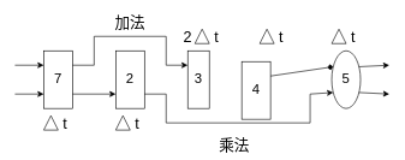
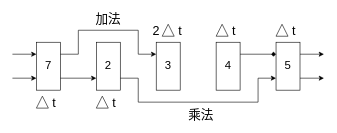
  <mxCell id="0" />
  <mxCell id="1" parent="0" />
  <mxCell id="2" value="7" style="rounded=0;whiteSpace=wrap;html=1;fontSize=19;" vertex="1" parent="1"><mxGeometry x="60" y="70" width="40" height="80" as="geometry" /></mxCell>
  <mxCell id="3" value="2" style="rounded=0;whiteSpace=wrap;html=1;fontSize=19;" vertex="1" parent="1"><mxGeometry x="160" y="70" width="40" height="80" as="geometry" /></mxCell>
- <mxCell id="4" value="3" style="rounded=0;whiteSpace=wrap;html=1;fontSize=19;" vertex="1" parent="1"><mxGeometry x="260" y="70" width="30" height="80" as="geometry" /></mxCell>
- <mxCell id="5" value="4" style="rounded=0;whiteSpace=wrap;html=1;fontSize=19;" vertex="1" parent="1"><mxGeometry x="335" y="85" width="40" height="80" as="geometry" /></mxCell>
- <mxCell id="6" value="5" style="ellipse;whiteSpace=wrap;html=1;fontSize=19;" vertex="1" parent="1"><mxGeometry x="460" y="70" width="40" height="80" as="geometry" /></mxCell>
+ <mxCell id="4" value="3" style="rounded=0;whiteSpace=wrap;html=1;fontSize=19;" vertex="1" parent="1"><mxGeometry x="260" y="70" width="40" height="80" as="geometry" /></mxCell>
+ <mxCell id="5" value="4" style="rounded=0;whiteSpace=wrap;html=1;fontSize=19;" vertex="1" parent="1"><mxGeometry x="360" y="70" width="40" height="80" as="geometry" /></mxCell>
+ <mxCell id="6" value="5" style="rounded=0;whiteSpace=wrap;html=1;fontSize=19;" vertex="1" parent="1"><mxGeometry x="460" y="70" width="40" height="80" as="geometry" /></mxCell>
  <mxCell id="7" value="" style="endArrow=classic;html=1;fontSize=19;entryX=0;entryY=0.25;entryDx=0;entryDy=0;" edge="1" parent="1" target="2"><mxGeometry width="50" height="50" relative="1" as="geometry"><mxPoint x="20" y="90" as="sourcePoint" /><mxPoint x="-10" y="70" as="targetPoint" /></mxGeometry></mxCell>
  <mxCell id="8" value="" style="endArrow=classic;html=1;fontSize=19;entryX=0;entryY=0.75;entryDx=0;entryDy=0;" edge="1" parent="1" target="2"><mxGeometry width="50" height="50" relative="1" as="geometry"><mxPoint x="20" y="130" as="sourcePoint" /><mxPoint x="50" y="190" as="targetPoint" /></mxGeometry></mxCell>
  <mxCell id="9" value="" style="endArrow=none;html=1;fontSize=19;exitX=1;exitY=0.25;exitDx=0;exitDy=0;" edge="1" parent="1" source="2"><mxGeometry width="50" height="50" relative="1" as="geometry"><mxPoint x="100" y="260" as="sourcePoint" /><mxPoint x="130" y="90" as="targetPoint" /></mxGeometry></mxCell>
  <mxCell id="10" value="" style="endArrow=none;html=1;fontSize=19;" edge="1" parent="1"><mxGeometry width="50" height="50" relative="1" as="geometry"><mxPoint x="130" y="90" as="sourcePoint" /><mxPoint x="130" y="50" as="targetPoint" /></mxGeometry></mxCell>
  <mxCell id="11" value="" style="endArrow=none;html=1;fontSize=19;" edge="1" parent="1"><mxGeometry width="50" height="50" relative="1" as="geometry"><mxPoint x="130" y="50" as="sourcePoint" /><mxPoint x="230" y="50" as="targetPoint" /></mxGeometry></mxCell>
  <mxCell id="12" value="" style="endArrow=none;html=1;fontSize=19;" edge="1" parent="1"><mxGeometry width="50" height="50" relative="1" as="geometry"><mxPoint x="230" y="90" as="sourcePoint" /><mxPoint x="230" y="50" as="targetPoint" /></mxGeometry></mxCell>
  <mxCell id="13" value="" style="endArrow=classic;html=1;fontSize=19;entryX=0;entryY=0.25;entryDx=0;entryDy=0;" edge="1" parent="1" target="4"><mxGeometry width="50" height="50" relative="1" as="geometry"><mxPoint x="230" y="90" as="sourcePoint" /><mxPoint x="250" y="180" as="targetPoint" /></mxGeometry></mxCell>
  <mxCell id="14" value="" style="endArrow=classic;html=1;fontSize=19;entryX=0;entryY=0.75;entryDx=0;entryDy=0;exitX=1;exitY=0.75;exitDx=0;exitDy=0;" edge="1" parent="1" source="2" target="3"><mxGeometry width="50" height="50" relative="1" as="geometry"><mxPoint x="100" y="240" as="sourcePoint" /><mxPoint x="150" y="190" as="targetPoint" /></mxGeometry></mxCell>
  <mxCell id="15" value="" style="endArrow=none;html=1;fontSize=19;exitX=1;exitY=0.75;exitDx=0;exitDy=0;" edge="1" parent="1" source="3"><mxGeometry width="50" height="50" relative="1" as="geometry"><mxPoint x="200" y="220" as="sourcePoint" /><mxPoint x="230" y="130" as="targetPoint" /></mxGeometry></mxCell>
  <mxCell id="16" value="" style="endArrow=none;html=1;fontSize=19;" edge="1" parent="1"><mxGeometry width="50" height="50" relative="1" as="geometry"><mxPoint x="230" y="170" as="sourcePoint" /><mxPoint x="230" y="130" as="targetPoint" /></mxGeometry></mxCell>
  <mxCell id="17" value="" style="endArrow=none;html=1;fontSize=19;" edge="1" parent="1"><mxGeometry width="50" height="50" relative="1" as="geometry"><mxPoint x="230" y="170" as="sourcePoint" /><mxPoint x="430" y="170" as="targetPoint" /></mxGeometry></mxCell>
  <mxCell id="18" value="" style="endArrow=none;html=1;fontSize=19;" edge="1" parent="1"><mxGeometry width="50" height="50" relative="1" as="geometry"><mxPoint x="430" y="170" as="sourcePoint" /><mxPoint x="430" y="130" as="targetPoint" /></mxGeometry></mxCell>
  <mxCell id="19" value="" style="endArrow=classic;html=1;fontSize=19;entryX=0;entryY=0.75;entryDx=0;entryDy=0;" edge="1" parent="1" target="6"><mxGeometry width="50" height="50" relative="1" as="geometry"><mxPoint x="430" y="130" as="sourcePoint" /><mxPoint x="460" y="190" as="targetPoint" /></mxGeometry></mxCell>
  <mxCell id="20" value="" style="endArrow=diamond;html=1;fontSize=19;entryX=0;entryY=0.25;entryDx=0;entryDy=0;exitX=1;exitY=0.25;exitDx=0;exitDy=0;" edge="1" parent="1" source="5" target="6"><mxGeometry width="50" height="50" relative="1" as="geometry"><mxPoint x="390" y="260" as="sourcePoint" /><mxPoint x="440" y="210" as="targetPoint" /></mxGeometry></mxCell>
  <mxCell id="21" value="" style="endArrow=classic;html=1;fontSize=19;exitX=1;exitY=0.25;exitDx=0;exitDy=0;" edge="1" parent="1" source="6"><mxGeometry width="50" height="50" relative="1" as="geometry"><mxPoint x="500" y="260" as="sourcePoint" /><mxPoint x="540" y="90" as="targetPoint" /></mxGeometry></mxCell>
  <mxCell id="22" value="" style="endArrow=classic;html=1;fontSize=19;exitX=1;exitY=0.75;exitDx=0;exitDy=0;" edge="1" parent="1" source="6"><mxGeometry width="50" height="50" relative="1" as="geometry"><mxPoint x="470" y="250" as="sourcePoint" /><mxPoint x="540" y="130" as="targetPoint" /></mxGeometry></mxCell>
  <mxCell id="23" value="" style="triangle;whiteSpace=wrap;html=1;fontSize=19;rotation=-90;" vertex="1" parent="1"><mxGeometry x="60" y="160" width="20" height="20" as="geometry" /></mxCell>
  <mxCell id="24" value="t" style="text;html=1;strokeColor=none;fillColor=none;align=center;verticalAlign=middle;whiteSpace=wrap;rounded=0;fontSize=21;" vertex="1" parent="1"><mxGeometry x="70" y="160" width="40" height="20" as="geometry" /></mxCell>
  <mxCell id="25" value="" style="triangle;whiteSpace=wrap;html=1;fontSize=19;rotation=-90;" vertex="1" parent="1"><mxGeometry x="160" y="160" width="20" height="20" as="geometry" /></mxCell>
  <mxCell id="26" value="t" style="text;html=1;strokeColor=none;fillColor=none;align=center;verticalAlign=middle;whiteSpace=wrap;rounded=0;fontSize=21;" vertex="1" parent="1"><mxGeometry x="170" y="160" width="40" height="20" as="geometry" /></mxCell>
  <mxCell id="27" value="" style="triangle;whiteSpace=wrap;html=1;fontSize=19;rotation=-90;" vertex="1" parent="1"><mxGeometry x="270" y="40" width="20" height="20" as="geometry" /></mxCell>
  <mxCell id="28" value="t" style="text;html=1;strokeColor=none;fillColor=none;align=center;verticalAlign=middle;whiteSpace=wrap;rounded=0;fontSize=21;" vertex="1" parent="1"><mxGeometry x="280" y="40" width="40" height="20" as="geometry" /></mxCell>
  <mxCell id="29" value="" style="triangle;whiteSpace=wrap;html=1;fontSize=19;rotation=-90;" vertex="1" parent="1"><mxGeometry x="360" y="40" width="20" height="20" as="geometry" /></mxCell>
  <mxCell id="30" value="t" style="text;html=1;strokeColor=none;fillColor=none;align=center;verticalAlign=middle;whiteSpace=wrap;rounded=0;fontSize=21;" vertex="1" parent="1"><mxGeometry x="370" y="40" width="40" height="20" as="geometry" /></mxCell>
  <mxCell id="31" value="" style="triangle;whiteSpace=wrap;html=1;fontSize=19;rotation=-90;" vertex="1" parent="1"><mxGeometry x="460" y="40" width="20" height="20" as="geometry" /></mxCell>
  <mxCell id="32" value="t" style="text;html=1;strokeColor=none;fillColor=none;align=center;verticalAlign=middle;whiteSpace=wrap;rounded=0;fontSize=21;" vertex="1" parent="1"><mxGeometry x="470" y="40" width="40" height="20" as="geometry" /></mxCell>
  <mxCell id="33" value="2" style="text;html=1;strokeColor=none;fillColor=none;align=center;verticalAlign=middle;whiteSpace=wrap;rounded=0;fontSize=21;" vertex="1" parent="1"><mxGeometry x="240" y="40" width="40" height="20" as="geometry" /></mxCell>
  <mxCell id="34" value="加法" style="text;html=1;strokeColor=none;fillColor=none;align=center;verticalAlign=middle;whiteSpace=wrap;rounded=0;fontSize=21;" vertex="1" parent="1"><mxGeometry x="150" y="20" width="60" height="20" as="geometry" /></mxCell>
- <mxCell id="35" value="乘法" style="text;html=1;strokeColor=none;fillColor=none;align=center;verticalAlign=middle;whiteSpace=wrap;rounded=0;fontSize=21;" vertex="1" parent="1"><mxGeometry x="300" y="190" width="50" height="20" as="geometry" /></mxCell>
+ <mxCell id="35" value="乘法" style="text;html=1;strokeColor=none;fillColor=none;align=center;verticalAlign=middle;whiteSpace=wrap;rounded=0;fontSize=21;" vertex="1" parent="1"><mxGeometry x="310" y="180" width="50" height="20" as="geometry" /></mxCell>
